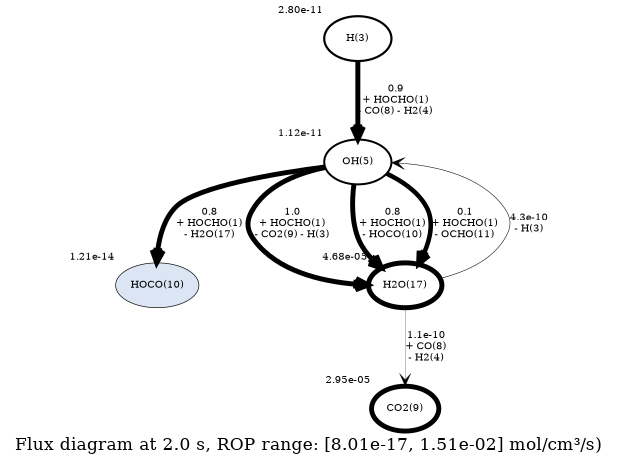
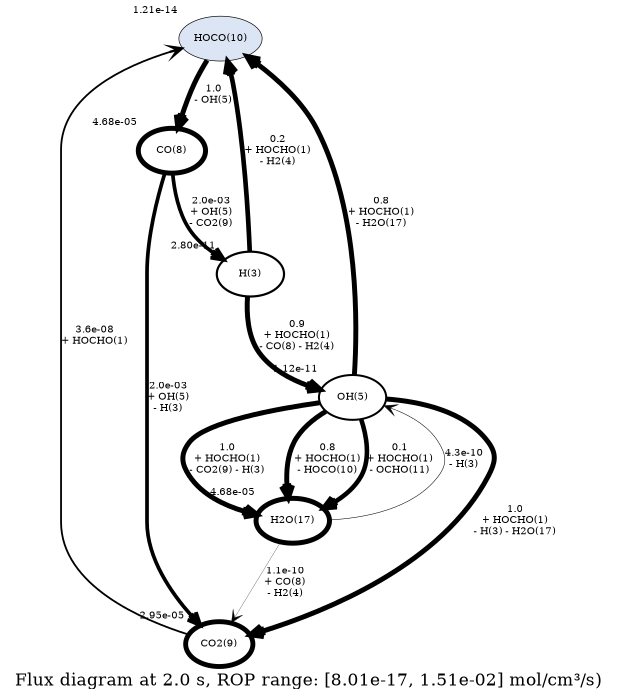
  digraph {
    label="Flux diagram at 2.0 s, ROP range: [8.01e-17, 1.51e-02] mol/cm³/s)"
    node [fontsize=8 xlabel="4.68e-05"]
    edge [arrowhead=vee fontsize=8 penwidth=2.9739529963274607]
    "HOCO(10)" [fillcolor="#DCE5F4" penwidth=0.5383397186827532 style=filled xlabel="1.21e-14"]
+   "CO(8)" [penwidth=3.999999999999999]
    "CO2(9)" [penwidth=3.927639907930275 xlabel="2.95e-05"]
    "H(3)" [penwidth=1.7530392047540462 xlabel="2.80e-11"]
    "OH(5)" [penwidth=1.6100755035270433 xlabel="1.12e-11"]
    "H2O(17)" [penwidth=3.9999999645295996]
+   "HOCO(10)" -> "CO(8)" [label="1.0\n- OH(5)" penwidth=3.997757463516357]
+   "CO(8)" -> "CO2(9)" [label="2.0e-03\n+ OH(5)\n- H(3)"]
+   "CO(8)" -> "H(3)" [label="2.0e-03\n+ OH(5)\n- CO2(9)"]
+   "CO2(9)" -> "HOCO(10)" [label="3.6e-08\n+ HOCHO(1)" penwidth=1.4627966491004998]
+   "H(3)" -> "HOCO(10)" [label="0.2\n+ HOCHO(1)\n- H2(4)" penwidth=3.7536269933534743]
    "H(3)" -> "OH(5)" [label="0.9\n+ HOCHO(1)\n- CO(8) - H2(4)" penwidth=3.984676425213845]
    "OH(5)" -> "HOCO(10)" [label="0.8\n+ HOCHO(1)\n- H2O(17)" penwidth=3.9539926576457947]
+   "OH(5)" -> "CO2(9)" [label="1.0\n+ HOCHO(1)\n- H(3) - H2O(17)" penwidth=4.0]
    "OH(5)" -> "H2O(17)" [label="1.0\n+ HOCHO(1)\n- CO2(9) - H(3)" penwidth=4.0]
    "OH(5)" -> "H2O(17)" [label="0.8\n+ HOCHO(1)\n- HOCO(10)" penwidth=3.9539926576457947]
    "OH(5)" -> "H2O(17)" [label="0.1\n+ HOCHO(1)\n- OCHO(11)" penwidth=3.67123391780574]
    "H2O(17)" -> "CO2(9)" [label="1.1e-10\n+ CO(8)\n- H2(4)" penwidth=0.20000000000000034]
    "H2O(17)" -> "OH(5)" [label="4.3e-10\n- H(3)" penwidth=0.43016435137560394]
  }
